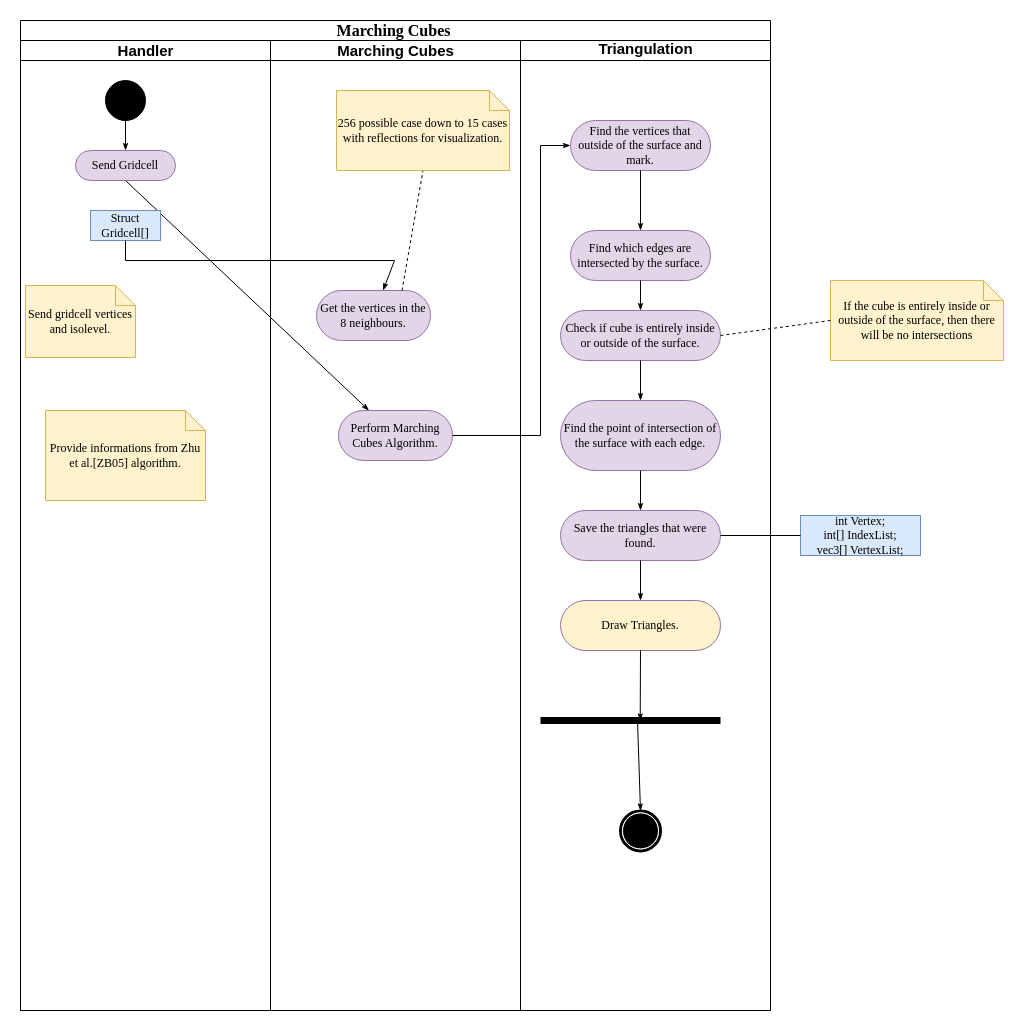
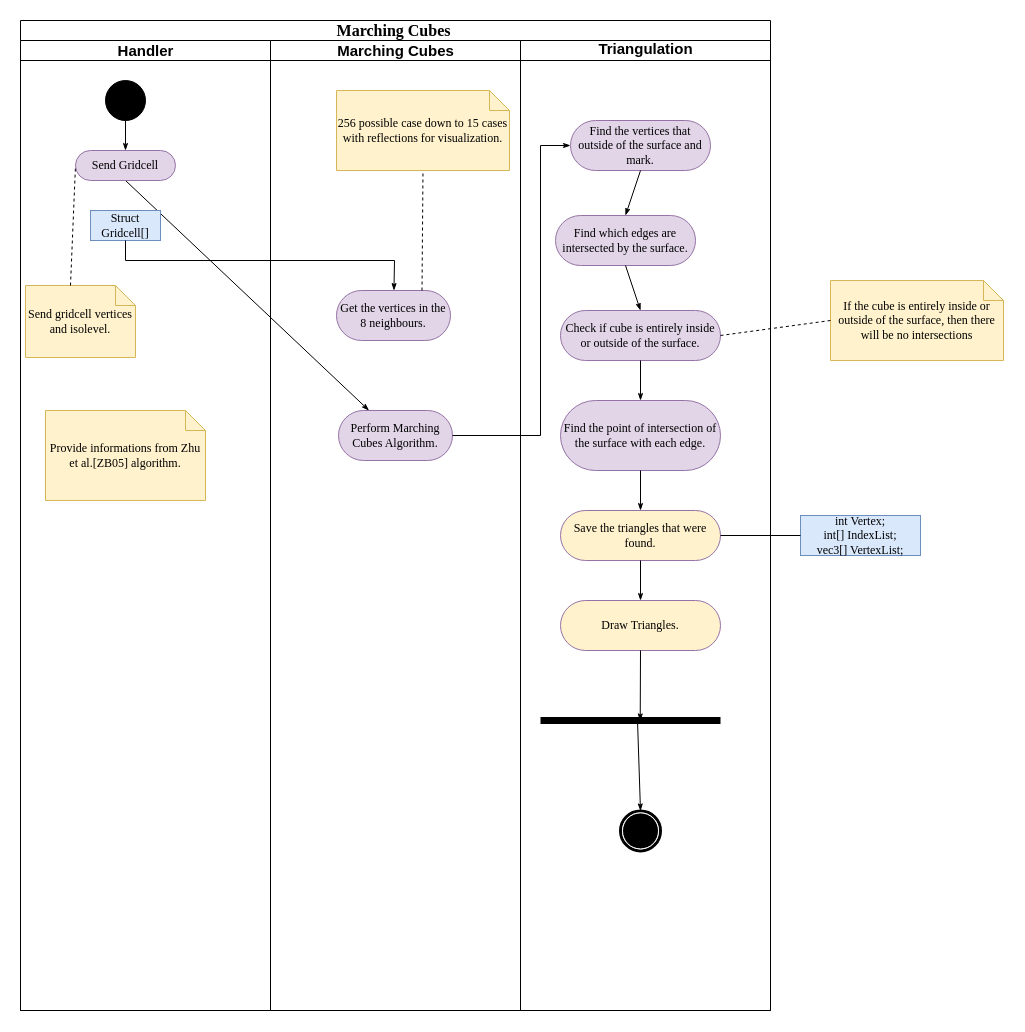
  <mxCell id="0" />
  <mxCell id="1" parent="0" />
  <mxCell id="2" value="&lt;font style=&quot;font-size: 16px&quot;&gt;Marching Cubes&amp;nbsp;&lt;/font&gt;" style="swimlane;html=1;childLayout=stackLayout;startSize=20;rounded=0;shadow=0;comic=0;labelBackgroundColor=none;strokeWidth=1;fontFamily=Verdana;fontSize=12;align=center;" parent="1" vertex="1"><mxGeometry x="20" y="20" width="750" height="990" as="geometry" /></mxCell>
  <mxCell id="3" value="&lt;font style=&quot;font-size: 15px&quot;&gt;Handler&lt;/font&gt;" style="swimlane;html=1;startSize=20;" parent="2" vertex="1"><mxGeometry y="20" width="250" height="970" as="geometry" /></mxCell>
  <mxCell id="4" style="edgeStyle=none;rounded=0;html=1;labelBackgroundColor=none;startArrow=none;startFill=0;startSize=5;endArrow=classicThin;endFill=1;endSize=5;jettySize=auto;orthogonalLoop=1;strokeWidth=1;fontFamily=Verdana;fontSize=12;exitX=0.5;exitY=1;exitDx=0;exitDy=0;" parent="3" source="7" target="16" edge="1"><mxGeometry relative="1" as="geometry"><mxPoint x="148.75" y="250" as="sourcePoint" /></mxGeometry></mxCell>
  <mxCell id="5" value="Struct Gridcell[]" style="rounded=0;whiteSpace=wrap;html=1;shadow=0;comic=0;labelBackgroundColor=none;strokeWidth=1;fontFamily=Verdana;fontSize=12;align=center;arcSize=50;fillColor=#dae8fc;strokeColor=#6c8ebf;" parent="3" vertex="1"><mxGeometry x="70" y="170" width="70" height="30" as="geometry" /></mxCell>
  <mxCell id="6" value="" style="ellipse;whiteSpace=wrap;html=1;rounded=0;shadow=0;comic=0;labelBackgroundColor=none;strokeWidth=1;fillColor=#000000;fontFamily=Verdana;fontSize=12;align=center;" parent="3" vertex="1"><mxGeometry x="85" y="40" width="40" height="40" as="geometry" /></mxCell>
  <mxCell id="7" value="Send Gridcell" style="rounded=1;whiteSpace=wrap;html=1;shadow=0;comic=0;labelBackgroundColor=none;strokeWidth=1;fontFamily=Verdana;fontSize=12;align=center;arcSize=50;fillColor=#e1d5e7;strokeColor=#9673a6;" parent="3" vertex="1"><mxGeometry x="55" y="110" width="100" height="30" as="geometry" /></mxCell>
  <mxCell id="8" style="edgeStyle=orthogonalEdgeStyle;rounded=0;html=1;labelBackgroundColor=none;startArrow=none;startFill=0;startSize=5;endArrow=classicThin;endFill=1;endSize=5;jettySize=auto;orthogonalLoop=1;strokeWidth=1;fontFamily=Verdana;fontSize=12" parent="3" source="6" target="7" edge="1"><mxGeometry relative="1" as="geometry" /></mxCell>
  <mxCell id="9" value="Send gridcell vertices and isolevel." style="shape=note;whiteSpace=wrap;html=1;rounded=0;shadow=0;comic=0;labelBackgroundColor=none;strokeWidth=1;fontFamily=Verdana;fontSize=12;align=center;size=20;fillColor=#fff2cc;strokeColor=#d6b656;" parent="3" vertex="1"><mxGeometry x="5" y="245" width="110" height="72" as="geometry" /></mxCell>
  <mxCell id="10" value="Provide informations from Zhu et al.[ZB05] algorithm." style="shape=note;whiteSpace=wrap;html=1;rounded=0;shadow=0;comic=0;labelBackgroundColor=none;strokeWidth=1;fontFamily=Verdana;fontSize=12;align=center;size=20;fillColor=#fff2cc;strokeColor=#d6b656;" parent="3" vertex="1"><mxGeometry x="25" y="370" width="160" height="90" as="geometry" /></mxCell>
+ <mxCell id="11" value="" style="endArrow=none;dashed=1;html=1;strokeWidth=1;fontSize=12;entryX=0;entryY=0.5;entryDx=0;entryDy=0;exitX=0;exitY=0;exitDx=45;exitDy=0;exitPerimeter=0;fontStyle=1" edge="1" parent="3" source="9" target="7"><mxGeometry width="50" height="50" relative="1" as="geometry"><mxPoint x="40" y="240" as="sourcePoint" /><mxPoint x="90" y="190" as="targetPoint" /></mxGeometry></mxCell>
  <mxCell id="12" value="&lt;font style=&quot;font-size: 15px&quot;&gt;Marching Cubes&lt;/font&gt;" style="swimlane;html=1;startSize=20;" parent="2" vertex="1"><mxGeometry x="250" y="20" width="250" height="970" as="geometry" /></mxCell>
- <mxCell id="13" value="Get the vertices in the 8 neighbours." style="rounded=1;whiteSpace=wrap;html=1;shadow=0;comic=0;labelBackgroundColor=none;strokeWidth=1;fontFamily=Verdana;fontSize=12;align=center;arcSize=50;fillColor=#e1d5e7;strokeColor=#9673a6;" parent="12" vertex="1"><mxGeometry x="46" y="250" width="114" height="50" as="geometry" /></mxCell>
+ <mxCell id="13" value="Get the vertices in the 8 neighbours." style="rounded=1;whiteSpace=wrap;html=1;shadow=0;comic=0;labelBackgroundColor=none;strokeWidth=1;fontFamily=Verdana;fontSize=12;align=center;arcSize=50;fillColor=#e1d5e7;strokeColor=#9673a6;" parent="12" vertex="1"><mxGeometry x="66" y="250" width="114" height="50" as="geometry" /></mxCell>
  <mxCell id="14" value="" style="endArrow=none;dashed=1;html=1;entryX=0.5;entryY=1;entryDx=0;entryDy=0;entryPerimeter=0;exitX=0.75;exitY=0;exitDx=0;exitDy=0;" parent="12" source="13" target="15" edge="1"><mxGeometry width="50" height="50" relative="1" as="geometry"><mxPoint x="173" y="190" as="sourcePoint" /><mxPoint x="223" y="140" as="targetPoint" /></mxGeometry></mxCell>
  <mxCell id="15" value="256 possible case down to 15 cases with reflections for visualization." style="shape=note;whiteSpace=wrap;html=1;rounded=0;shadow=0;comic=0;labelBackgroundColor=none;strokeWidth=1;fontFamily=Verdana;fontSize=12;align=center;size=20;fillColor=#fff2cc;strokeColor=#d6b656;" parent="12" vertex="1"><mxGeometry x="66" y="50" width="173" height="80" as="geometry" /></mxCell>
  <mxCell id="16" value="Perform Marching Cubes Algorithm." style="rounded=1;whiteSpace=wrap;html=1;shadow=0;comic=0;labelBackgroundColor=none;strokeWidth=1;fontFamily=Verdana;fontSize=12;align=center;arcSize=50;fillColor=#e1d5e7;strokeColor=#9673a6;" vertex="1" parent="12"><mxGeometry x="68" y="370" width="114" height="50" as="geometry" /></mxCell>
  <mxCell id="17" value="&lt;pre style=&quot;line-height: 15.6px ; font-family: &amp;#34;courier&amp;#34; , monospace ; font-weight: 400&quot;&gt;&lt;span style=&quot;font-family: &amp;#34;helvetica&amp;#34; ; font-weight: 700 ; white-space: nowrap ; background-color: rgb(255 , 255 , 255)&quot;&gt;&lt;font style=&quot;font-size: 15px&quot;&gt;Triangulation&lt;/font&gt;&lt;/span&gt;&lt;font size=&quot;2&quot; style=&quot;background-color: rgb(255 , 255 , 255)&quot;&gt;&lt;br&gt;&lt;/font&gt;&lt;/pre&gt;" style="swimlane;html=1;startSize=20;" parent="2" vertex="1"><mxGeometry x="500" y="20" width="250" height="970" as="geometry" /></mxCell>
  <mxCell id="18" value="Find the vertices that outside of the surface and mark." style="rounded=1;whiteSpace=wrap;html=1;shadow=0;comic=0;labelBackgroundColor=none;strokeWidth=1;fontFamily=Verdana;fontSize=12;align=center;arcSize=50;fillColor=#e1d5e7;strokeColor=#9673a6;" vertex="1" parent="17"><mxGeometry x="50" y="80" width="140" height="50" as="geometry" /></mxCell>
- <mxCell id="19" value="Find which edges are intersected by the surface." style="rounded=1;whiteSpace=wrap;html=1;shadow=0;comic=0;labelBackgroundColor=none;strokeWidth=1;fontFamily=Verdana;fontSize=12;align=center;arcSize=50;fillColor=#e1d5e7;strokeColor=#9673a6;" vertex="1" parent="17"><mxGeometry x="50" y="190" width="140" height="50" as="geometry" /></mxCell>
+ <mxCell id="19" value="Find which edges are intersected by the surface." style="rounded=1;whiteSpace=wrap;html=1;shadow=0;comic=0;labelBackgroundColor=none;strokeWidth=1;fontFamily=Verdana;fontSize=12;align=center;arcSize=50;fillColor=#e1d5e7;strokeColor=#9673a6;" vertex="1" parent="17"><mxGeometry x="35" y="175" width="140" height="50" as="geometry" /></mxCell>
  <mxCell id="20" style="edgeStyle=none;rounded=0;html=1;labelBackgroundColor=none;startArrow=none;startFill=0;startSize=5;endArrow=classicThin;endFill=1;endSize=5;jettySize=auto;orthogonalLoop=1;strokeWidth=1;fontFamily=Verdana;fontSize=12;exitX=0.5;exitY=1;exitDx=0;exitDy=0;entryX=0.5;entryY=0;entryDx=0;entryDy=0;" edge="1" parent="17" source="18" target="19"><mxGeometry relative="1" as="geometry"><mxPoint x="-375" y="110" as="sourcePoint" /><mxPoint x="-375" y="140" as="targetPoint" /></mxGeometry></mxCell>
  <mxCell id="21" value="Check if cube is entirely inside or outside of the surface." style="rounded=1;whiteSpace=wrap;html=1;shadow=0;comic=0;labelBackgroundColor=none;strokeWidth=1;fontFamily=Verdana;fontSize=12;align=center;arcSize=50;fillColor=#e1d5e7;strokeColor=#9673a6;" vertex="1" parent="17"><mxGeometry x="40" y="270" width="160" height="50" as="geometry" /></mxCell>
  <mxCell id="22" value="Find the point of intersection of the surface with each edge." style="rounded=1;whiteSpace=wrap;html=1;shadow=0;comic=0;labelBackgroundColor=none;strokeWidth=1;fontFamily=Verdana;fontSize=12;align=center;arcSize=50;fillColor=#e1d5e7;strokeColor=#9673a6;" vertex="1" parent="17"><mxGeometry x="40" y="360" width="160" height="70" as="geometry" /></mxCell>
  <mxCell id="23" style="edgeStyle=none;rounded=0;html=1;labelBackgroundColor=none;startArrow=none;startFill=0;startSize=5;endArrow=classicThin;endFill=1;endSize=5;jettySize=auto;orthogonalLoop=1;strokeWidth=1;fontFamily=Verdana;fontSize=12;entryX=0.5;entryY=0;entryDx=0;entryDy=0;exitX=0.5;exitY=1;exitDx=0;exitDy=0;" edge="1" parent="17" source="19" target="21"><mxGeometry relative="1" as="geometry"><mxPoint x="-116.5" y="300" as="sourcePoint" /><mxPoint x="-116.5" y="330" as="targetPoint" /></mxGeometry></mxCell>
  <mxCell id="24" style="edgeStyle=none;rounded=0;html=1;labelBackgroundColor=none;startArrow=none;startFill=0;startSize=5;endArrow=classicThin;endFill=1;endSize=5;jettySize=auto;orthogonalLoop=1;strokeWidth=1;fontFamily=Verdana;fontSize=12;entryX=0.5;entryY=0;entryDx=0;entryDy=0;exitX=0.5;exitY=1;exitDx=0;exitDy=0;" edge="1" parent="17" source="21" target="22"><mxGeometry relative="1" as="geometry"><mxPoint x="-116.5" y="300" as="sourcePoint" /><mxPoint x="-116.5" y="330" as="targetPoint" /></mxGeometry></mxCell>
- <mxCell id="25" value="Save the triangles that were found." style="rounded=1;whiteSpace=wrap;html=1;shadow=0;comic=0;labelBackgroundColor=none;strokeWidth=1;fontFamily=Verdana;fontSize=12;align=center;arcSize=50;fillColor=#e1d5e7;strokeColor=#9673a6;" vertex="1" parent="17"><mxGeometry x="40" y="470" width="160" height="50" as="geometry" /></mxCell>
+ <mxCell id="25" value="Save the triangles that were found." style="rounded=1;whiteSpace=wrap;html=1;shadow=0;comic=0;labelBackgroundColor=none;strokeWidth=1;fontFamily=Verdana;fontSize=12;align=center;arcSize=50;fillColor=#fff2cc;strokeColor=#9673a6;" vertex="1" parent="17"><mxGeometry x="40" y="470" width="160" height="50" as="geometry" /></mxCell>
  <mxCell id="26" style="edgeStyle=none;rounded=0;html=1;labelBackgroundColor=none;startArrow=none;startFill=0;startSize=5;endArrow=classicThin;endFill=1;endSize=5;jettySize=auto;orthogonalLoop=1;strokeWidth=1;fontFamily=Verdana;fontSize=12;entryX=0.5;entryY=0;entryDx=0;entryDy=0;exitX=0.5;exitY=1;exitDx=0;exitDy=0;" edge="1" parent="17" source="22" target="25"><mxGeometry relative="1" as="geometry"><mxPoint x="130" y="330" as="sourcePoint" /><mxPoint x="130" y="370" as="targetPoint" /></mxGeometry></mxCell>
  <mxCell id="27" value="Draw Triangles." style="rounded=1;whiteSpace=wrap;html=1;shadow=0;comic=0;labelBackgroundColor=none;strokeWidth=1;fontFamily=Verdana;fontSize=12;align=center;arcSize=50;fillColor=#fff2cc;strokeColor=#9673a6;" vertex="1" parent="17"><mxGeometry x="40" y="560" width="160" height="50" as="geometry" /></mxCell>
  <mxCell id="28" style="edgeStyle=none;rounded=0;html=1;labelBackgroundColor=none;startArrow=none;startFill=0;startSize=5;endArrow=classicThin;endFill=1;endSize=5;jettySize=auto;orthogonalLoop=1;strokeWidth=1;fontFamily=Verdana;fontSize=12;entryX=0.5;entryY=0;entryDx=0;entryDy=0;exitX=0.5;exitY=1;exitDx=0;exitDy=0;" edge="1" parent="17" source="25" target="27"><mxGeometry relative="1" as="geometry"><mxPoint x="-122.5" y="440" as="sourcePoint" /><mxPoint x="-122.5" y="496.97" as="targetPoint" /></mxGeometry></mxCell>
  <mxCell id="29" value="" style="shape=mxgraph.bpmn.shape;html=1;verticalLabelPosition=bottom;labelBackgroundColor=#ffffff;verticalAlign=top;perimeter=ellipsePerimeter;outline=end;symbol=terminate;rounded=0;shadow=0;comic=0;strokeWidth=1;fontFamily=Verdana;fontSize=12;align=center;" parent="17" vertex="1"><mxGeometry x="100" y="770.42" width="40" height="40" as="geometry" /></mxCell>
  <mxCell id="30" style="edgeStyle=none;rounded=0;html=1;labelBackgroundColor=none;startArrow=none;startFill=0;startSize=5;endArrow=classicThin;endFill=1;endSize=5;jettySize=auto;orthogonalLoop=1;strokeWidth=1;fontFamily=Verdana;fontSize=12;exitX=0.539;exitY=0.521;exitDx=0;exitDy=0;exitPerimeter=0;entryX=0.5;entryY=0;entryDx=0;entryDy=0;" parent="17" source="31" target="29" edge="1"><mxGeometry relative="1" as="geometry"><mxPoint x="119.08" y="690.0" as="sourcePoint" /><mxPoint x="123" y="730.42" as="targetPoint" /></mxGeometry></mxCell>
  <mxCell id="31" value="" style="line;strokeWidth=7;fillColor=none;align=left;verticalAlign=middle;spacingTop=-1;spacingLeft=3;spacingRight=3;rotatable=0;labelPosition=right;points=[];portConstraint=eastwest;" parent="17" vertex="1"><mxGeometry x="20" y="670" width="180" height="20" as="geometry" /></mxCell>
  <mxCell id="32" style="edgeStyle=none;rounded=0;html=1;labelBackgroundColor=none;startArrow=none;startFill=0;startSize=5;endArrow=classicThin;endFill=1;endSize=5;jettySize=auto;orthogonalLoop=1;strokeWidth=1;fontFamily=Verdana;fontSize=12;entryX=0.554;entryY=0.521;entryDx=0;entryDy=0;exitX=0.5;exitY=1;exitDx=0;exitDy=0;entryPerimeter=0;" edge="1" parent="17" source="27" target="31"><mxGeometry relative="1" as="geometry"><mxPoint x="130" y="530" as="sourcePoint" /><mxPoint x="130" y="570" as="targetPoint" /></mxGeometry></mxCell>
  <mxCell id="33" style="edgeStyle=none;rounded=0;html=1;labelBackgroundColor=none;startArrow=none;startFill=0;startSize=5;endArrow=classicThin;endFill=1;endSize=5;jettySize=auto;orthogonalLoop=1;strokeWidth=1;fontFamily=Verdana;fontSize=12" parent="2" source="5" target="13" edge="1"><mxGeometry relative="1" as="geometry"><Array as="points"><mxPoint x="105" y="240" /><mxPoint x="374" y="240" /></Array></mxGeometry></mxCell>
  <mxCell id="34" style="edgeStyle=none;rounded=0;html=1;labelBackgroundColor=none;startArrow=none;startFill=0;startSize=5;endArrow=classicThin;endFill=1;endSize=5;jettySize=auto;orthogonalLoop=1;strokeWidth=1;fontFamily=Verdana;fontSize=12;exitX=1;exitY=0.5;exitDx=0;exitDy=0;entryX=0;entryY=0.5;entryDx=0;entryDy=0;" edge="1" parent="2" source="16" target="18"><mxGeometry relative="1" as="geometry"><mxPoint x="383" y="330" as="sourcePoint" /><mxPoint x="385" y="400" as="targetPoint" /><Array as="points"><mxPoint x="520" y="415" /><mxPoint x="520" y="125" /></Array></mxGeometry></mxCell>
  <mxCell id="35" value="If the cube is entirely inside or outside of the surface, then there will be no intersections" style="shape=note;whiteSpace=wrap;html=1;rounded=0;shadow=0;comic=0;labelBackgroundColor=none;strokeWidth=1;fontFamily=Verdana;fontSize=12;align=center;size=20;fillColor=#fff2cc;strokeColor=#d6b656;" vertex="1" parent="1"><mxGeometry x="830" y="280" width="173" height="80" as="geometry" /></mxCell>
  <mxCell id="36" value="" style="endArrow=none;dashed=1;html=1;strokeWidth=1;fontSize=12;entryX=1;entryY=0.5;entryDx=0;entryDy=0;exitX=0;exitY=0.5;exitDx=0;exitDy=0;exitPerimeter=0;" edge="1" parent="1" source="35" target="21"><mxGeometry width="50" height="50" relative="1" as="geometry"><mxPoint x="100" y="310" as="sourcePoint" /><mxPoint x="85" y="175" as="targetPoint" /></mxGeometry></mxCell>
  <mxCell id="37" value="int Vertex;&lt;br&gt;int[] IndexList;&lt;br&gt;vec3[] VertexList;" style="rounded=0;whiteSpace=wrap;html=1;shadow=0;comic=0;labelBackgroundColor=none;strokeWidth=1;fontFamily=Verdana;fontSize=12;align=center;arcSize=50;fillColor=#dae8fc;strokeColor=#6c8ebf;" vertex="1" parent="1"><mxGeometry x="800" y="515" width="120" height="40" as="geometry" /></mxCell>
  <mxCell id="38" value="" style="endArrow=none;dashed=0;html=1;strokeWidth=1;fontSize=12;entryX=0;entryY=0.5;entryDx=0;entryDy=0;exitX=1;exitY=0.5;exitDx=0;exitDy=0;fontStyle=1;" edge="1" parent="1" source="25" target="37"><mxGeometry width="50" height="50" relative="1" as="geometry"><mxPoint x="100" y="310" as="sourcePoint" /><mxPoint x="85" y="175" as="targetPoint" /></mxGeometry></mxCell>
